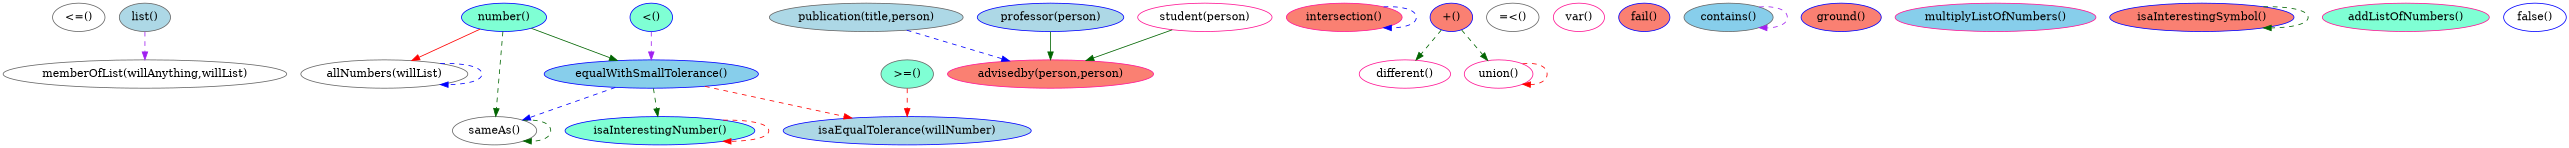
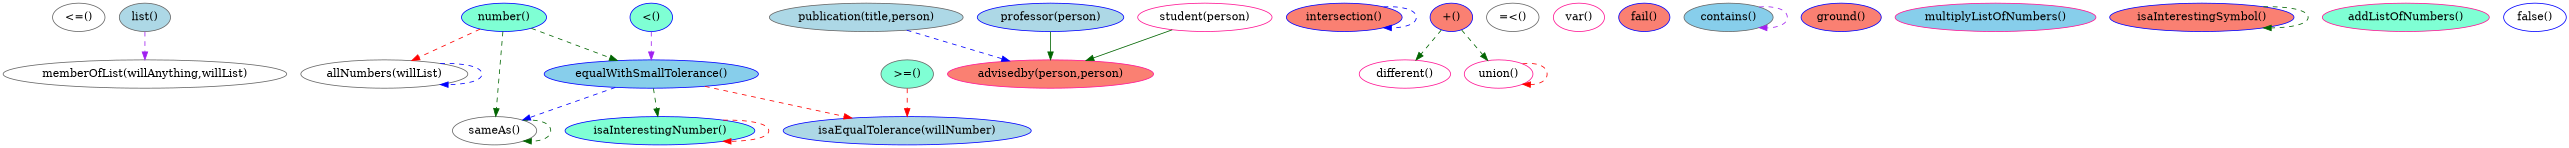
  digraph {
    node [color=blue fillcolor=white style=filled]
    edge [color=darkgreen style=dashed]
    n1 [color=gray40 label="<=()"]
    n2 [color=gray40 label="memberOfList(willAnything,willList)"]
    n3 [color=gray40 fillcolor=lightblue label="list()"]
    n4 [fillcolor=aquamarine label="number()"]
    n5 [fillcolor=skyblue label="equalWithSmallTolerance()"]
    n6 [color=gray40 label="allNumbers(willList)"]
    n7 [color=gray40 label="sameAs()"]
    n8 [fillcolor=lightblue label="isaEqualTolerance(willNumber)"]
    n9 [fillcolor=aquamarine label="isaInterestingNumber()"]
    n10 [color=gray40 fillcolor=lightblue label="publication(title,person)"]
    n11 [color=deeppink fillcolor=salmon label="advisedby(person,person)"]
-   n12 [color=deeppink fillcolor=salmon label="intersection()"]
+   n12 [fillcolor=salmon label="intersection()"]
    n13 [color=deeppink label="different()"]
    n14 [fillcolor=salmon label="\+()"]
    n15 [color=deeppink label="union()"]
    n16 [color=gray40 label="=<()"]
    n17 [color=deeppink label="var()"]
    n18 [fillcolor=aquamarine label="<()"]
    n19 [fillcolor=salmon label="fail()"]
    n20 [fillcolor=lightblue label="professor(person)"]
    n21 [color=gray40 fillcolor=skyblue label="contains()"]
    n22 [fillcolor=salmon label="ground()"]
    n23 [color=deeppink fillcolor=skyblue label="multiplyListOfNumbers()"]
    n24 [color=gray40 fillcolor=aquamarine label=">=()"]
    n25 [color=deeppink label="student(person)"]
    n26 [fillcolor=salmon label="isaInterestingSymbol()"]
    n27 [color=deeppink fillcolor=aquamarine label="addListOfNumbers()"]
    n28 [label="false()"]
    n3 -> n2 [color=purple]
-   n4 -> n5 [style=solid]
-   n4 -> n6 [color=red style=solid]
+   n4 -> n5
+   n4 -> n6 [color=red]
    n4 -> n7
    n5 -> n7 [color=blue]
    n5 -> n8 [color=red]
    n5 -> n9
    n6 -> n6 [color=blue]
    n7 -> n7
    n9 -> n9 [color=red]
    n10 -> n11 [color=blue]
    n12 -> n12 [color=blue]
    n14 -> n13
    n14 -> n15
    n15 -> n15 [color=red]
    n18 -> n5 [color=purple]
    n20 -> n11 [style=solid]
    n21 -> n21 [color=purple]
    n24 -> n8 [color=red]
    n25 -> n11 [style=solid]
    n26 -> n26
  }
